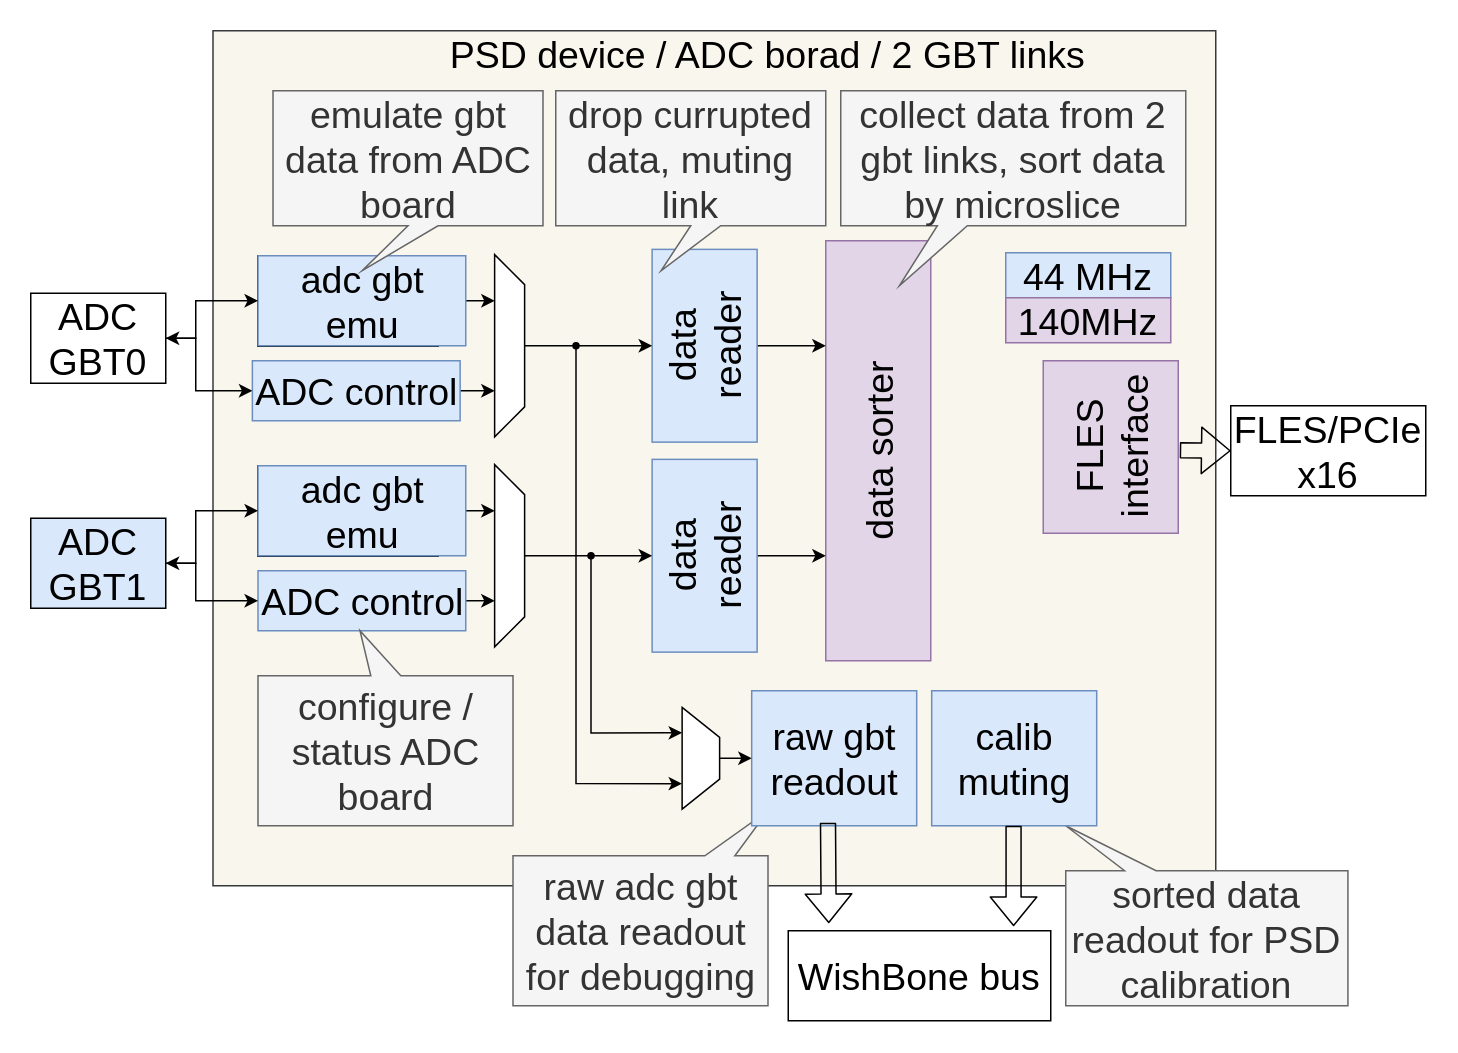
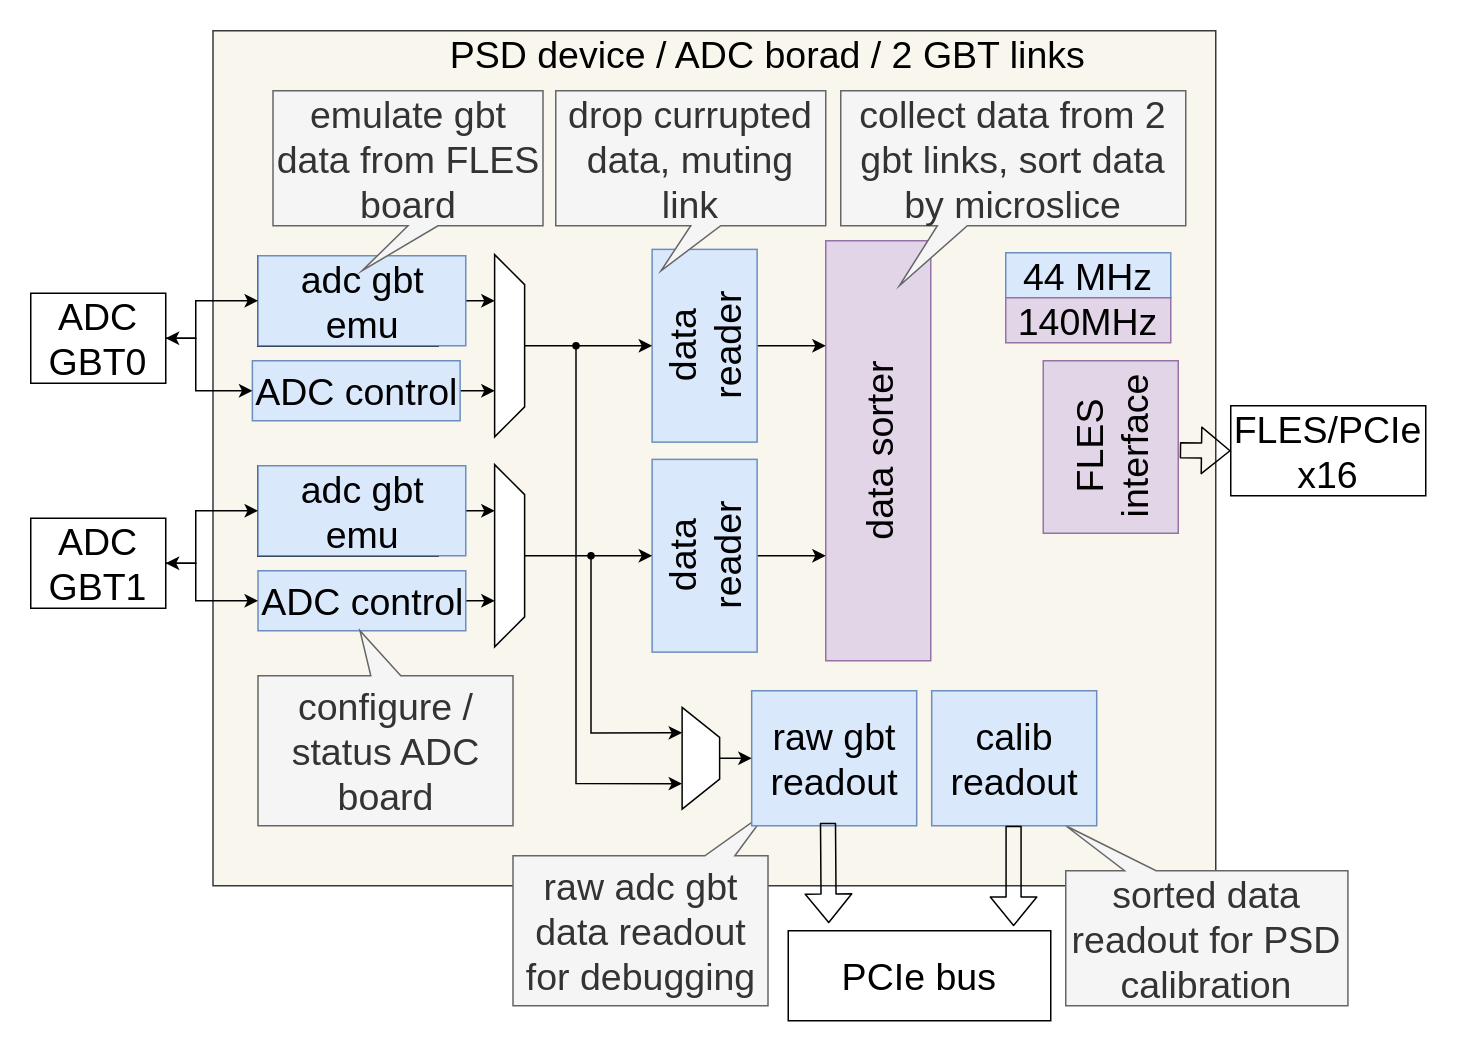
  <mxCell id="0" />
  <mxCell id="1" parent="0" />
  <mxCell id="2" value="" style="rounded=0;whiteSpace=wrap;html=1;fontSize=25;fillColor=#f9f7ed;strokeColor=#36393d;" parent="1" vertex="1"><mxGeometry x="141.5" y="20" width="668.5" height="570" as="geometry" /></mxCell>
  <mxCell id="3" value="data sorter" style="rounded=0;whiteSpace=wrap;html=1;rotation=-90;fontSize=25;fillColor=#e1d5e7;strokeColor=#9673a6;" parent="1" vertex="1"><mxGeometry x="445" y="265" width="280" height="70" as="geometry" /></mxCell>
  <mxCell id="4" style="edgeStyle=orthogonalEdgeStyle;rounded=0;orthogonalLoop=1;jettySize=auto;html=1;exitX=0.5;exitY=1;exitDx=0;exitDy=0;entryX=0.75;entryY=0;entryDx=0;entryDy=0;fontSize=25;" parent="1" source="5" target="3" edge="1"><mxGeometry relative="1" as="geometry"><mxPoint x="551.5" y="230" as="targetPoint" /></mxGeometry></mxCell>
  <mxCell id="5" value="data reader" style="rounded=0;whiteSpace=wrap;html=1;rotation=-90;fontSize=25;fillColor=#dae8fc;strokeColor=#6c8ebf;" parent="1" vertex="1"><mxGeometry x="405" y="195" width="128.5" height="70" as="geometry" /></mxCell>
  <mxCell id="6" style="edgeStyle=orthogonalEdgeStyle;rounded=0;orthogonalLoop=1;jettySize=auto;html=1;exitX=0.5;exitY=1;exitDx=0;exitDy=0;entryX=0.25;entryY=0;entryDx=0;entryDy=0;fontSize=25;" parent="1" source="7" target="3" edge="1"><mxGeometry relative="1" as="geometry"><mxPoint x="551.5" y="370" as="targetPoint" /></mxGeometry></mxCell>
  <mxCell id="7" value="data reader" style="rounded=0;whiteSpace=wrap;html=1;rotation=-90;fontSize=25;fillColor=#dae8fc;strokeColor=#6c8ebf;" parent="1" vertex="1"><mxGeometry x="405" y="335" width="128.5" height="70" as="geometry" /></mxCell>
  <mxCell id="8" style="edgeStyle=orthogonalEdgeStyle;rounded=0;orthogonalLoop=1;jettySize=auto;html=1;exitX=1;exitY=0.5;exitDx=0;exitDy=0;entryX=0.25;entryY=1;entryDx=0;entryDy=0;fontSize=25;" parent="1" source="9" target="11" edge="1"><mxGeometry relative="1" as="geometry" /></mxCell>
  <mxCell id="9" value="adc gbt emu" style="rounded=0;whiteSpace=wrap;html=1;fontSize=25;" parent="1" vertex="1"><mxGeometry x="171.5" y="170" width="120" height="60" as="geometry" /></mxCell>
  <mxCell id="10" style="edgeStyle=orthogonalEdgeStyle;rounded=0;orthogonalLoop=1;jettySize=auto;html=1;exitX=0.5;exitY=0;exitDx=0;exitDy=0;entryX=0.5;entryY=0;entryDx=0;entryDy=0;fontSize=25;" parent="1" source="11" target="5" edge="1"><mxGeometry relative="1" as="geometry"><Array as="points"><mxPoint x="401.5" y="230" /><mxPoint x="401.5" y="230" /></Array></mxGeometry></mxCell>
  <mxCell id="11" value="" style="shape=trapezoid;perimeter=trapezoidPerimeter;whiteSpace=wrap;html=1;fixedSize=1;rotation=90;fontSize=25;" parent="1" vertex="1"><mxGeometry x="278.5" y="220" width="121.5" height="20" as="geometry" /></mxCell>
  <mxCell id="12" style="edgeStyle=orthogonalEdgeStyle;rounded=0;orthogonalLoop=1;jettySize=auto;html=1;exitX=1;exitY=0.5;exitDx=0;exitDy=0;entryX=0.25;entryY=1;entryDx=0;entryDy=0;fontSize=25;" parent="1" source="13" target="15" edge="1"><mxGeometry relative="1" as="geometry" /></mxCell>
  <mxCell id="13" value="ADC GBT emulator" style="rounded=0;whiteSpace=wrap;html=1;fontSize=25;" parent="1" vertex="1"><mxGeometry x="171.5" y="310" width="120" height="60" as="geometry" /></mxCell>
  <mxCell id="14" style="edgeStyle=orthogonalEdgeStyle;rounded=0;orthogonalLoop=1;jettySize=auto;html=1;exitX=0.5;exitY=0;exitDx=0;exitDy=0;entryX=0.5;entryY=0;entryDx=0;entryDy=0;fontSize=25;" parent="1" source="15" target="7" edge="1"><mxGeometry relative="1" as="geometry" /></mxCell>
  <mxCell id="15" value="" style="shape=trapezoid;perimeter=trapezoidPerimeter;whiteSpace=wrap;html=1;fixedSize=1;rotation=90;fontSize=25;" parent="1" vertex="1"><mxGeometry x="278.5" y="360" width="121.5" height="20" as="geometry" /></mxCell>
  <mxCell id="16" style="edgeStyle=orthogonalEdgeStyle;rounded=0;orthogonalLoop=1;jettySize=auto;html=1;exitX=1;exitY=0.5;exitDx=0;exitDy=0;entryX=0.75;entryY=1;entryDx=0;entryDy=0;fontSize=25;" edge="1" parent="1" source="17" target="15"><mxGeometry relative="1" as="geometry" /></mxCell>
  <mxCell id="17" value="ADC control" style="rounded=0;whiteSpace=wrap;html=1;fontSize=25;fillColor=#dae8fc;strokeColor=#6c8ebf;" parent="1" vertex="1"><mxGeometry x="171.5" y="380" width="138.5" height="40" as="geometry" /></mxCell>
  <mxCell id="18" value="adc gbt emu" style="rounded=0;whiteSpace=wrap;html=1;fontSize=25;" parent="1" vertex="1"><mxGeometry x="171.5" y="310" width="120" height="60" as="geometry" /></mxCell>
  <mxCell id="19" value="adc gbt emu" style="rounded=0;whiteSpace=wrap;html=1;fontSize=25;" parent="1" vertex="1"><mxGeometry x="171.5" y="170" width="120" height="60" as="geometry" /></mxCell>
  <mxCell id="20" value="adc gbt emu" style="rounded=0;whiteSpace=wrap;html=1;fontSize=25;" parent="1" vertex="1"><mxGeometry x="171.5" y="170" width="120" height="60" as="geometry" /></mxCell>
  <mxCell id="21" value="adc gbt emu" style="rounded=0;whiteSpace=wrap;html=1;fontSize=25;" parent="1" vertex="1"><mxGeometry x="171.5" y="310" width="120" height="60" as="geometry" /></mxCell>
  <mxCell id="22" value="adc gbt emu" style="rounded=0;whiteSpace=wrap;html=1;fontSize=25;" parent="1" vertex="1"><mxGeometry x="171.5" y="170" width="120" height="60" as="geometry" /></mxCell>
  <mxCell id="23" value="adc gbt emu" style="rounded=0;whiteSpace=wrap;html=1;fontSize=25;" parent="1" vertex="1"><mxGeometry x="171.5" y="310" width="120" height="60" as="geometry" /></mxCell>
  <mxCell id="24" value="adc gbt emu" style="rounded=0;whiteSpace=wrap;html=1;fontSize=25;" parent="1" vertex="1"><mxGeometry x="171.5" y="170" width="120" height="60" as="geometry" /></mxCell>
  <mxCell id="25" value="adc gbt emu" style="rounded=0;whiteSpace=wrap;html=1;fontSize=25;" parent="1" vertex="1"><mxGeometry x="171.5" y="310" width="120" height="60" as="geometry" /></mxCell>
  <mxCell id="26" value="adc gbt emu" style="rounded=0;whiteSpace=wrap;html=1;fontSize=25;" parent="1" vertex="1"><mxGeometry x="171.5" y="170" width="120" height="60" as="geometry" /></mxCell>
  <mxCell id="27" value="adc gbt emu" style="rounded=0;whiteSpace=wrap;html=1;fontSize=25;fillColor=#dae8fc;strokeColor=#6c8ebf;" parent="1" vertex="1"><mxGeometry x="171.5" y="310" width="138.5" height="60" as="geometry" /></mxCell>
  <mxCell id="28" style="edgeStyle=orthogonalEdgeStyle;rounded=0;orthogonalLoop=1;jettySize=auto;html=1;exitX=1;exitY=0.5;exitDx=0;exitDy=0;entryX=0.75;entryY=1;entryDx=0;entryDy=0;fontSize=25;" edge="1" parent="1" source="29" target="11"><mxGeometry relative="1" as="geometry" /></mxCell>
  <mxCell id="29" value="ADC control" style="rounded=0;whiteSpace=wrap;html=1;fontSize=25;fillColor=#dae8fc;strokeColor=#6c8ebf;" parent="1" vertex="1"><mxGeometry x="167.75" y="240" width="138.5" height="40" as="geometry" /></mxCell>
  <mxCell id="30" value="adc gbt emu" style="rounded=0;whiteSpace=wrap;html=1;fontSize=25;fillColor=#dae8fc;strokeColor=#6c8ebf;" parent="1" vertex="1"><mxGeometry x="171.5" y="170" width="138.5" height="60" as="geometry" /></mxCell>
- <mxCell id="31" value="emulate gbt data from ADC board" style="shape=callout;whiteSpace=wrap;html=1;perimeter=calloutPerimeter;fontSize=25;fillColor=#f5f5f5;strokeColor=#666666;position2=0.33;fontColor=#333333;" parent="1" vertex="1"><mxGeometry x="181.5" y="60" width="180" height="120" as="geometry" /></mxCell>
+ <mxCell id="31" value="emulate gbt data from FLES board" style="shape=callout;whiteSpace=wrap;html=1;perimeter=calloutPerimeter;fontSize=25;fillColor=#f5f5f5;strokeColor=#666666;position2=0.33;fontColor=#333333;" parent="1" vertex="1"><mxGeometry x="181.5" y="60" width="180" height="120" as="geometry" /></mxCell>
  <mxCell id="32" value="configure / status ADC board" style="shape=callout;whiteSpace=wrap;html=1;perimeter=calloutPerimeter;fontSize=25;fillColor=#f5f5f5;strokeColor=#666666;position2=0.6;size=30;position=0.44;rotation=0;horizontal=1;direction=west;fontColor=#333333;" parent="1" vertex="1"><mxGeometry x="171.5" y="420" width="170" height="130" as="geometry" /></mxCell>
  <mxCell id="33" value="drop currupted data, muting link" style="shape=callout;whiteSpace=wrap;html=1;perimeter=calloutPerimeter;fontSize=25;fillColor=#f5f5f5;strokeColor=#666666;position2=0.39;fontColor=#333333;" parent="1" vertex="1"><mxGeometry x="370" y="60" width="180" height="120" as="geometry" /></mxCell>
  <mxCell id="34" style="edgeStyle=orthogonalEdgeStyle;rounded=0;orthogonalLoop=1;jettySize=auto;html=1;exitX=0.5;exitY=1;exitDx=0;exitDy=0;entryX=0.75;entryY=1;entryDx=0;entryDy=0;fontSize=25;" parent="1" source="35" target="45" edge="1"><mxGeometry relative="1" as="geometry" /></mxCell>
  <mxCell id="35" value="" style="ellipse;whiteSpace=wrap;html=1;aspect=fixed;fontSize=25;fillColor=#000000;" parent="1" vertex="1"><mxGeometry x="381.5" y="228" width="4" height="4" as="geometry" /></mxCell>
  <mxCell id="36" style="edgeStyle=orthogonalEdgeStyle;rounded=0;orthogonalLoop=1;jettySize=auto;html=1;exitX=0.5;exitY=1;exitDx=0;exitDy=0;fontSize=25;entryX=0.25;entryY=1;entryDx=0;entryDy=0;" parent="1" source="37" target="45" edge="1"><mxGeometry relative="1" as="geometry" /></mxCell>
  <mxCell id="37" value="" style="ellipse;whiteSpace=wrap;html=1;aspect=fixed;fontSize=25;fillColor=#000000;" parent="1" vertex="1"><mxGeometry x="391.5" y="368" width="4" height="4" as="geometry" /></mxCell>
  <mxCell id="38" value="FLES interface" style="rounded=0;whiteSpace=wrap;html=1;fontSize=25;rotation=-90;fillColor=#e1d5e7;strokeColor=#9673a6;" parent="1" vertex="1"><mxGeometry x="682.5" y="252.5" width="115" height="90" as="geometry" /></mxCell>
  <mxCell id="39" value="collect data from 2 gbt links, sort data by microslice" style="shape=callout;whiteSpace=wrap;html=1;perimeter=calloutPerimeter;fontSize=25;fillColor=#f5f5f5;strokeColor=#666666;position2=0.17;base=20;fontColor=#333333;size=40;position=0.28;" parent="1" vertex="1"><mxGeometry x="560" y="60" width="230" height="130" as="geometry" /></mxCell>
  <mxCell id="40" value="" style="shape=flexArrow;endArrow=classic;html=1;fontSize=25;" parent="1" edge="1"><mxGeometry width="50" height="50" relative="1" as="geometry"><mxPoint x="786" y="299.58" as="sourcePoint" /><mxPoint x="820" y="300" as="targetPoint" /></mxGeometry></mxCell>
  <mxCell id="41" value="PSD device / ADC borad / 2 GBT links" style="text;html=1;strokeColor=none;fillColor=none;align=center;verticalAlign=middle;whiteSpace=wrap;rounded=0;fontSize=25;" parent="1" vertex="1"><mxGeometry x="272.13" y="25" width="478.5" height="20" as="geometry" /></mxCell>
  <mxCell id="42" value="FLES/PCIe x16" style="rounded=0;whiteSpace=wrap;html=1;fillColor=#FFFFFF;fontSize=25;rotation=0;" parent="1" vertex="1"><mxGeometry x="820" y="270" width="130" height="60" as="geometry" /></mxCell>
  <mxCell id="43" value="raw adc gbt data readout for debugging" style="shape=callout;whiteSpace=wrap;html=1;perimeter=calloutPerimeter;fontSize=25;fillColor=#f5f5f5;strokeColor=#666666;position2=0;size=30;position=0.13;rotation=0;horizontal=1;direction=west;fontColor=#333333;" parent="1" vertex="1"><mxGeometry x="341.5" y="540" width="170" height="130" as="geometry" /></mxCell>
  <mxCell id="44" value="sorted data readout for PSD calibration" style="shape=callout;whiteSpace=wrap;html=1;perimeter=calloutPerimeter;fontSize=25;fillColor=#f5f5f5;strokeColor=#666666;position2=1;size=30;position=0.68;rotation=0;horizontal=1;direction=west;base=21;fontColor=#333333;" parent="1" vertex="1"><mxGeometry x="710" y="550" width="188.12" height="120" as="geometry" /></mxCell>
  <mxCell id="45" value="" style="shape=trapezoid;perimeter=trapezoidPerimeter;whiteSpace=wrap;html=1;fixedSize=1;rotation=90;fontSize=25;" parent="1" vertex="1"><mxGeometry x="432.88" y="492.5" width="67.75" height="25" as="geometry" /></mxCell>
  <mxCell id="46" value="raw gbt readout" style="rounded=0;whiteSpace=wrap;html=1;fontSize=25;fillColor=#dae8fc;strokeColor=#6c8ebf;" parent="1" vertex="1"><mxGeometry x="500.63" y="460" width="110" height="90" as="geometry" /></mxCell>
  <mxCell id="47" style="edgeStyle=orthogonalEdgeStyle;rounded=0;orthogonalLoop=1;jettySize=auto;html=1;exitX=0.5;exitY=0;exitDx=0;exitDy=0;entryX=0;entryY=0.5;entryDx=0;entryDy=0;fontSize=25;" parent="1" source="45" target="46" edge="1"><mxGeometry x="-138.5" y="-805" as="geometry" /></mxCell>
- <mxCell id="48" value="calib muting" style="rounded=0;whiteSpace=wrap;html=1;fontSize=25;fillColor=#dae8fc;strokeColor=#6c8ebf;" parent="1" vertex="1"><mxGeometry x="620.63" y="460" width="110" height="90" as="geometry" /></mxCell>
+ <mxCell id="48" value="calib readout" style="rounded=0;whiteSpace=wrap;html=1;fontSize=25;fillColor=#dae8fc;strokeColor=#6c8ebf;" parent="1" vertex="1"><mxGeometry x="620.63" y="460" width="110" height="90" as="geometry" /></mxCell>
  <mxCell id="49" value="" style="shape=flexArrow;endArrow=classic;html=1;fontSize=25;" parent="1" edge="1"><mxGeometry x="-138.5" y="-805" width="50" height="50" as="geometry"><mxPoint x="551.5" y="548" as="sourcePoint" /><mxPoint x="552" y="615" as="targetPoint" /></mxGeometry></mxCell>
  <mxCell id="50" value="" style="shape=flexArrow;endArrow=classic;html=1;fontSize=25;" parent="1" edge="1"><mxGeometry x="-138.5" y="-805" width="50" height="50" as="geometry"><mxPoint x="675.21" y="550" as="sourcePoint" /><mxPoint x="675.21" y="617" as="targetPoint" /></mxGeometry></mxCell>
- <mxCell id="51" value="&lt;span style=&quot;font-size: 25px;&quot;&gt;WishBone&amp;nbsp;&lt;/span&gt;&lt;span style=&quot;font-size: 25px;&quot;&gt;bus&lt;/span&gt;" style="rounded=0;whiteSpace=wrap;html=1;fontSize=25;" vertex="1" parent="1"><mxGeometry x="525" y="620" width="175" height="60" as="geometry" /></mxCell>
+ <mxCell id="51" value="&lt;span style=&quot;font-size: 25px;&quot;&gt;PCIe&amp;nbsp;&lt;/span&gt;&lt;span style=&quot;font-size: 25px;&quot;&gt;bus&lt;/span&gt;" style="rounded=0;whiteSpace=wrap;html=1;fontSize=25;" vertex="1" parent="1"><mxGeometry x="525" y="620" width="175" height="60" as="geometry" /></mxCell>
  <mxCell id="52" style="edgeStyle=orthogonalEdgeStyle;rounded=0;orthogonalLoop=1;jettySize=auto;html=1;exitX=1;exitY=0.5;exitDx=0;exitDy=0;entryX=0;entryY=0.5;entryDx=0;entryDy=0;fontSize=25;" edge="1" parent="1" source="54" target="30"><mxGeometry relative="1" as="geometry"><Array as="points"><mxPoint x="130" y="225" /><mxPoint x="130" y="200" /></Array></mxGeometry></mxCell>
  <mxCell id="53" style="edgeStyle=orthogonalEdgeStyle;rounded=0;orthogonalLoop=1;jettySize=auto;html=1;exitX=1;exitY=0.5;exitDx=0;exitDy=0;entryX=0;entryY=0.5;entryDx=0;entryDy=0;startArrow=classic;startFill=1;fontSize=25;" edge="1" parent="1" source="54" target="29"><mxGeometry relative="1" as="geometry"><Array as="points"><mxPoint x="130" y="225" /><mxPoint x="130" y="260" /></Array></mxGeometry></mxCell>
  <mxCell id="54" value="ADC GBT0" style="rounded=0;whiteSpace=wrap;html=1;fillColor=#FFFFFF;fontSize=25;rotation=0;" vertex="1" parent="1"><mxGeometry x="20" y="195" width="90" height="60" as="geometry" /></mxCell>
  <mxCell id="55" style="edgeStyle=orthogonalEdgeStyle;rounded=0;orthogonalLoop=1;jettySize=auto;html=1;exitX=1;exitY=0.5;exitDx=0;exitDy=0;entryX=0;entryY=0.5;entryDx=0;entryDy=0;fontSize=25;" edge="1" parent="1" source="57" target="27"><mxGeometry relative="1" as="geometry"><Array as="points"><mxPoint x="130" y="375" /><mxPoint x="130" y="340" /></Array></mxGeometry></mxCell>
  <mxCell id="56" style="edgeStyle=orthogonalEdgeStyle;rounded=0;orthogonalLoop=1;jettySize=auto;html=1;exitX=1;exitY=0.5;exitDx=0;exitDy=0;entryX=0;entryY=0.5;entryDx=0;entryDy=0;startArrow=classic;startFill=1;fontSize=25;" edge="1" parent="1" source="57" target="17"><mxGeometry relative="1" as="geometry"><Array as="points"><mxPoint x="130" y="375" /><mxPoint x="130" y="400" /></Array></mxGeometry></mxCell>
- <mxCell id="57" value="ADC GBT1" style="rounded=0;whiteSpace=wrap;html=1;fillColor=#dae8fc;fontSize=25;rotation=0;" vertex="1" parent="1"><mxGeometry x="20" y="345" width="90" height="60" as="geometry" /></mxCell>
+ <mxCell id="57" value="ADC GBT1" style="rounded=0;whiteSpace=wrap;html=1;fillColor=#FFFFFF;fontSize=25;rotation=0;" vertex="1" parent="1"><mxGeometry x="20" y="345" width="90" height="60" as="geometry" /></mxCell>
  <mxCell id="58" value="" style="group" vertex="1" connectable="0" parent="1"><mxGeometry x="670" y="168" width="110" height="60" as="geometry" /></mxCell>
  <mxCell id="59" value="44 MHz" style="rounded=0;whiteSpace=wrap;html=1;fillColor=#dae8fc;strokeColor=#6c8ebf;fontSize=25;" vertex="1" parent="58"><mxGeometry width="110" height="30" as="geometry" /></mxCell>
  <mxCell id="60" value="140MHz" style="rounded=0;whiteSpace=wrap;html=1;fillColor=#e1d5e7;strokeColor=#9673a6;fontSize=25;" vertex="1" parent="58"><mxGeometry y="30" width="110" height="30" as="geometry" /></mxCell>
